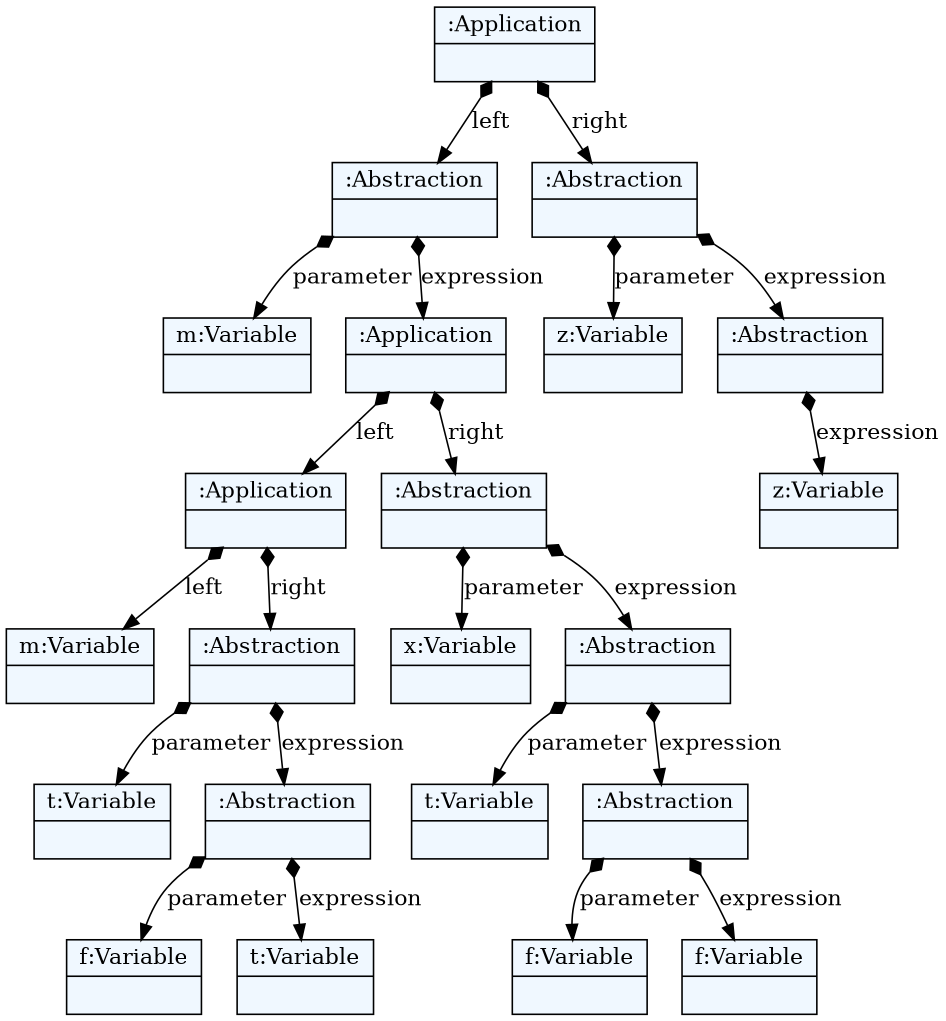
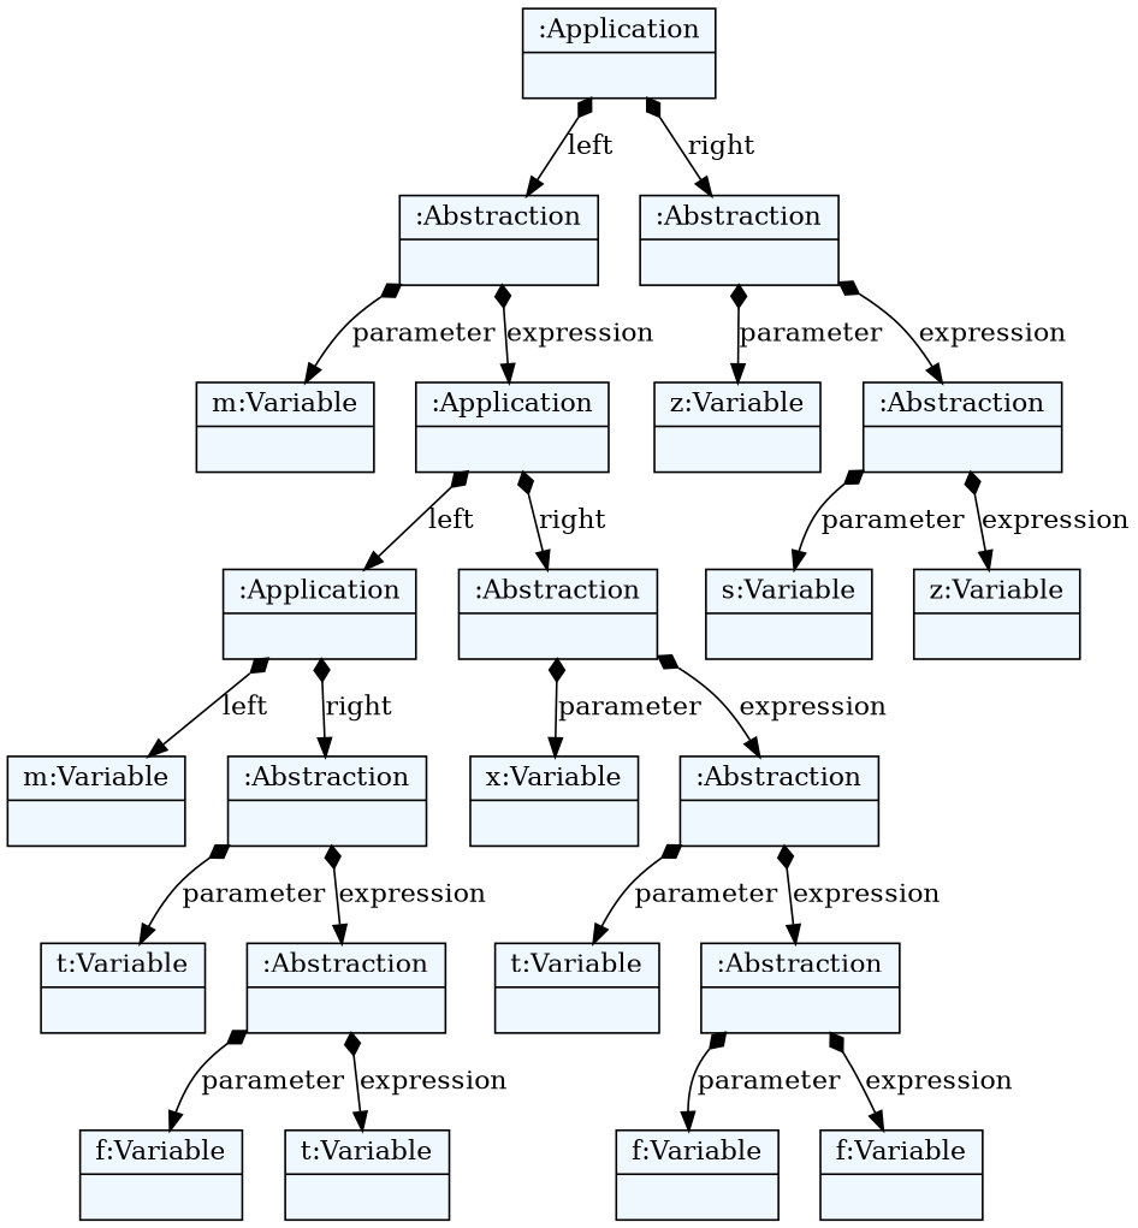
  digraph {
    fontname="Bitstream Vera Sans"
    fontsize=8
    nodesep=0.3
    node [fillcolor=aliceblue shape=record style=filled]
    edge [arrowtail=diamond dir=both]
    n1 [label="{:Application|}"]
    n2 [label="{:Abstraction|}"]
    n3 [label="{:Abstraction|}"]
    n4 [label="{m:Variable|}"]
    n5 [label="{:Application|}"]
    n6 [label="{:Application|}"]
    n7 [label="{:Abstraction|}"]
    n8 [label="{m:Variable|}"]
    n9 [label="{:Abstraction|}"]
    n10 [label="{t:Variable|}"]
    n11 [label="{:Abstraction|}"]
    n12 [label="{f:Variable|}"]
    n13 [label="{t:Variable|}"]
    n14 [label="{x:Variable|}"]
    n15 [label="{:Abstraction|}"]
    n16 [label="{t:Variable|}"]
    n17 [label="{:Abstraction|}"]
    n18 [label="{f:Variable|}"]
    n19 [label="{f:Variable|}"]
    n20 [label="{z:Variable|}"]
    n21 [label="{:Abstraction|}"]
+   n22 [label="{s:Variable|}"]
    n23 [label="{z:Variable|}"]
    n1 -> n2 [label=left]
    n1 -> n3 [label=right]
    n2 -> n4 [label=parameter]
    n2 -> n5 [label=expression]
    n3 -> n20 [label=parameter]
    n3 -> n21 [label=expression]
    n5 -> n6 [label=left]
    n5 -> n7 [label=right]
    n6 -> n8 [label=left]
    n6 -> n9 [label=right]
    n7 -> n14 [label=parameter]
    n7 -> n15 [label=expression]
    n9 -> n10 [label=parameter]
    n9 -> n11 [label=expression]
    n11 -> n12 [label=parameter]
    n11 -> n13 [label=expression]
    n15 -> n16 [label=parameter]
    n15 -> n17 [label=expression]
    n17 -> n18 [label=parameter]
    n17 -> n19 [label=expression]
+   n21 -> n22 [label=parameter]
    n21 -> n23 [label=expression]
  }
